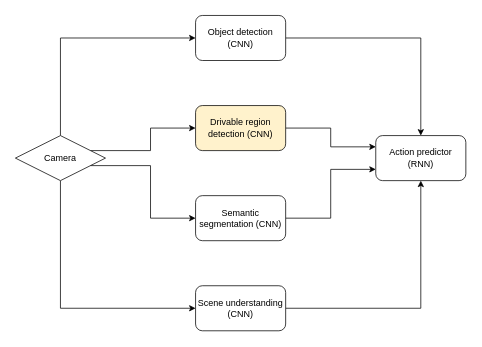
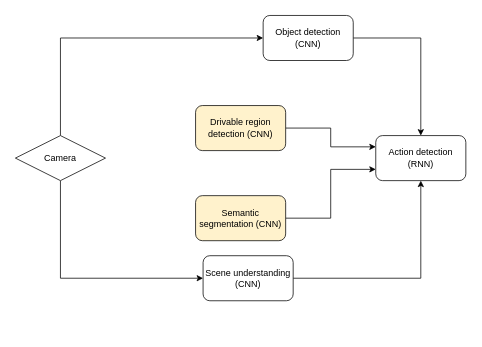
  <mxCell id="0" />
  <mxCell id="1" parent="0" />
  <mxCell id="2" style="edgeStyle=orthogonalEdgeStyle;rounded=0;orthogonalLoop=1;jettySize=auto;html=1;exitX=0.5;exitY=0;exitDx=0;exitDy=0;entryX=0;entryY=0.5;entryDx=0;entryDy=0;" edge="1" parent="1" source="6" target="8"><mxGeometry relative="1" as="geometry" /></mxCell>
  <mxCell id="3" style="edgeStyle=orthogonalEdgeStyle;rounded=0;orthogonalLoop=1;jettySize=auto;html=1;exitX=0.5;exitY=1;exitDx=0;exitDy=0;entryX=0;entryY=0.5;entryDx=0;entryDy=0;" edge="1" parent="1" source="6" target="14"><mxGeometry relative="1" as="geometry" /></mxCell>
- <mxCell id="4" style="edgeStyle=orthogonalEdgeStyle;rounded=0;orthogonalLoop=1;jettySize=auto;html=1;exitX=1;exitY=0.25;exitDx=0;exitDy=0;entryX=0;entryY=0.5;entryDx=0;entryDy=0;" edge="1" parent="1" source="6" target="10"><mxGeometry relative="1" as="geometry" /></mxCell>
- <mxCell id="5" style="edgeStyle=orthogonalEdgeStyle;rounded=0;orthogonalLoop=1;jettySize=auto;html=1;exitX=1;exitY=0.75;exitDx=0;exitDy=0;entryX=0;entryY=0.5;entryDx=0;entryDy=0;" edge="1" parent="1" source="6" target="12"><mxGeometry relative="1" as="geometry" /></mxCell>
  <mxCell id="6" value="Camera" style="rhombus;whiteSpace=wrap;html=1;" vertex="1" parent="1"><mxGeometry x="20" y="180" width="120" height="60" as="geometry" /></mxCell>
  <mxCell id="7" style="edgeStyle=orthogonalEdgeStyle;rounded=0;orthogonalLoop=1;jettySize=auto;html=1;exitX=1;exitY=0.5;exitDx=0;exitDy=0;entryX=0.5;entryY=0;entryDx=0;entryDy=0;" edge="1" parent="1" source="8" target="15"><mxGeometry relative="1" as="geometry" /></mxCell>
- <mxCell id="8" value="Object detection (CNN)" style="rounded=1;whiteSpace=wrap;html=1;" vertex="1" parent="1"><mxGeometry x="260" y="20" width="120" height="60" as="geometry" /></mxCell>
+ <mxCell id="8" value="Object detection (CNN)" style="rounded=1;whiteSpace=wrap;html=1;" vertex="1" parent="1"><mxGeometry x="350" y="20" width="120" height="60" as="geometry" /></mxCell>
  <mxCell id="9" style="edgeStyle=orthogonalEdgeStyle;rounded=0;orthogonalLoop=1;jettySize=auto;html=1;exitX=1;exitY=0.5;exitDx=0;exitDy=0;entryX=0;entryY=0.25;entryDx=0;entryDy=0;" edge="1" parent="1" source="10" target="15"><mxGeometry relative="1" as="geometry" /></mxCell>
  <mxCell id="10" value="Drivable region detection (CNN)" style="rounded=1;whiteSpace=wrap;html=1;fillColor=#fff2cc;" vertex="1" parent="1"><mxGeometry x="260" y="140" width="120" height="60" as="geometry" /></mxCell>
  <mxCell id="11" style="edgeStyle=orthogonalEdgeStyle;rounded=0;orthogonalLoop=1;jettySize=auto;html=1;exitX=1;exitY=0.5;exitDx=0;exitDy=0;entryX=0;entryY=0.75;entryDx=0;entryDy=0;" edge="1" parent="1" source="12" target="15"><mxGeometry relative="1" as="geometry" /></mxCell>
- <mxCell id="12" value="Semantic segmentation (CNN)" style="rounded=1;whiteSpace=wrap;html=1;" vertex="1" parent="1"><mxGeometry x="260" y="260" width="120" height="60" as="geometry" /></mxCell>
+ <mxCell id="12" value="Semantic segmentation (CNN)" style="rounded=1;whiteSpace=wrap;html=1;fillColor=#fff2cc;" vertex="1" parent="1"><mxGeometry x="260" y="260" width="120" height="60" as="geometry" /></mxCell>
  <mxCell id="13" style="edgeStyle=orthogonalEdgeStyle;rounded=0;orthogonalLoop=1;jettySize=auto;html=1;exitX=1;exitY=0.5;exitDx=0;exitDy=0;" edge="1" parent="1" source="14" target="15"><mxGeometry relative="1" as="geometry" /></mxCell>
- <mxCell id="14" value="Scene understanding (CNN)" style="rounded=1;whiteSpace=wrap;html=1;" vertex="1" parent="1"><mxGeometry x="260" y="380" width="120" height="60" as="geometry" /></mxCell>
- <mxCell id="15" value="Action predictor (RNN)" style="rounded=1;whiteSpace=wrap;html=1;" vertex="1" parent="1"><mxGeometry x="500" y="180" width="120" height="60" as="geometry" /></mxCell>
+ <mxCell id="14" value="Scene understanding (CNN)" style="rounded=1;whiteSpace=wrap;html=1;" vertex="1" parent="1"><mxGeometry x="270" y="340" width="120" height="60" as="geometry" /></mxCell>
+ <mxCell id="15" value="Action detection (RNN)" style="rounded=1;whiteSpace=wrap;html=1;" vertex="1" parent="1"><mxGeometry x="500" y="180" width="120" height="60" as="geometry" /></mxCell>
